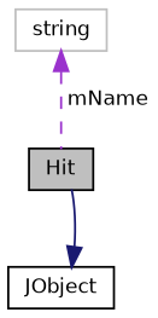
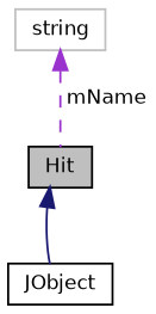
  digraph {
    node [color=black fillcolor=white fontname=Helvetica fontsize=10 shape=record style=filled]
    edge [dir=back fontname=Helvetica fontsize=10 labelfontname=Helvetica labelfontsize=10]
    n1 [fillcolor=grey75 fontcolor=black height=0.2 label=Hit width=0.4]
    n2 [height=0.2 label=JObject width=0.4]
    n3 [color=grey75 height=0.2 label=string width=0.4]
-   n2 -> n1 [color=midnightblue style=solid]
+   n1 -> n2 [color=midnightblue style=solid]
    n3 -> n1 [color=darkorchid3 label=" mName" style=dashed]
  }
